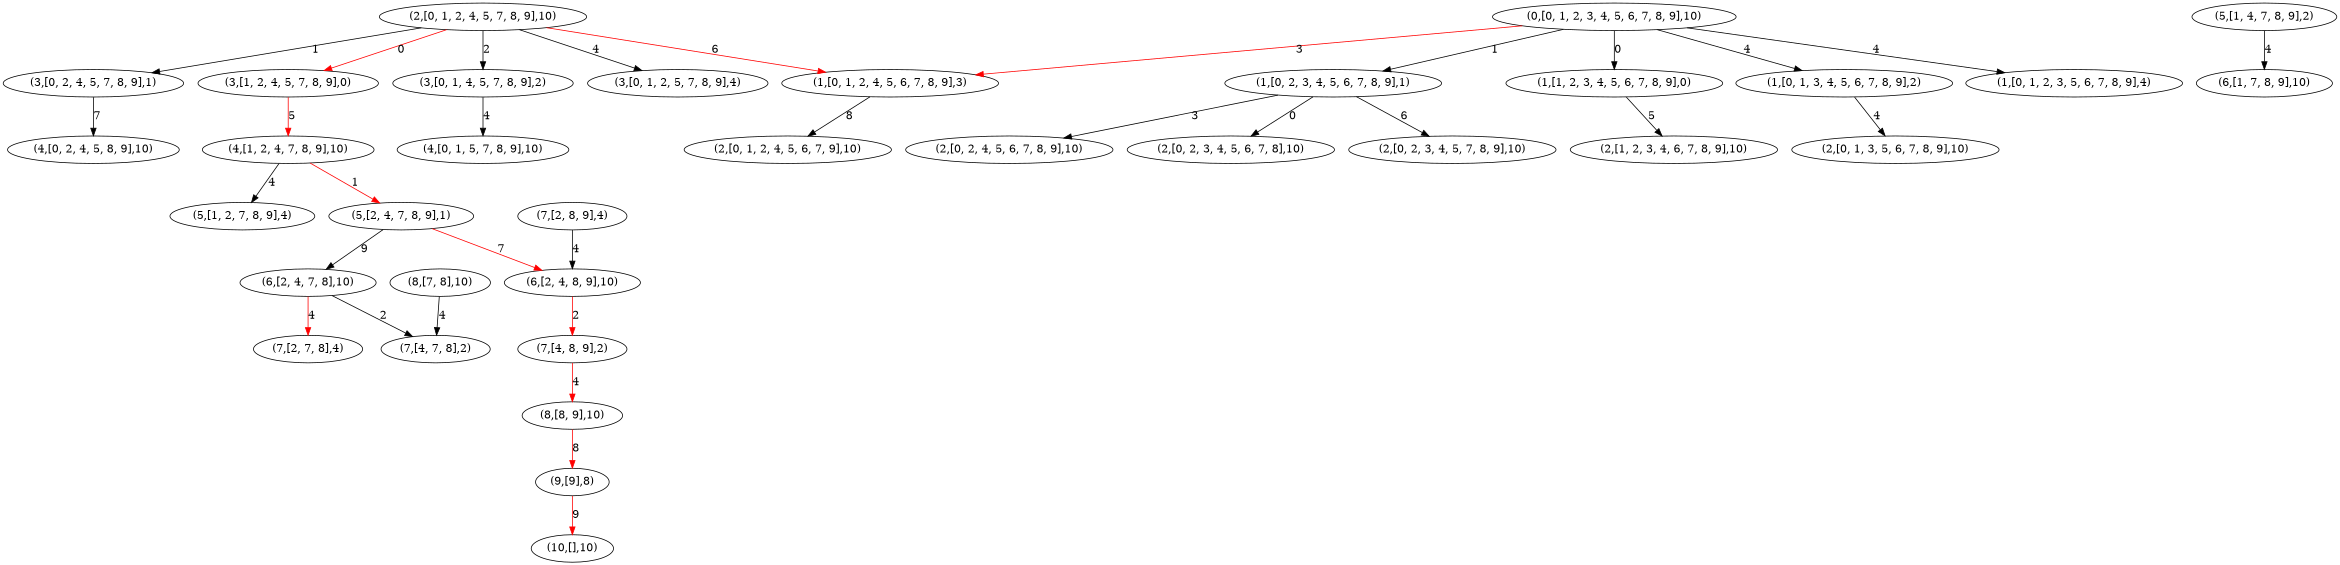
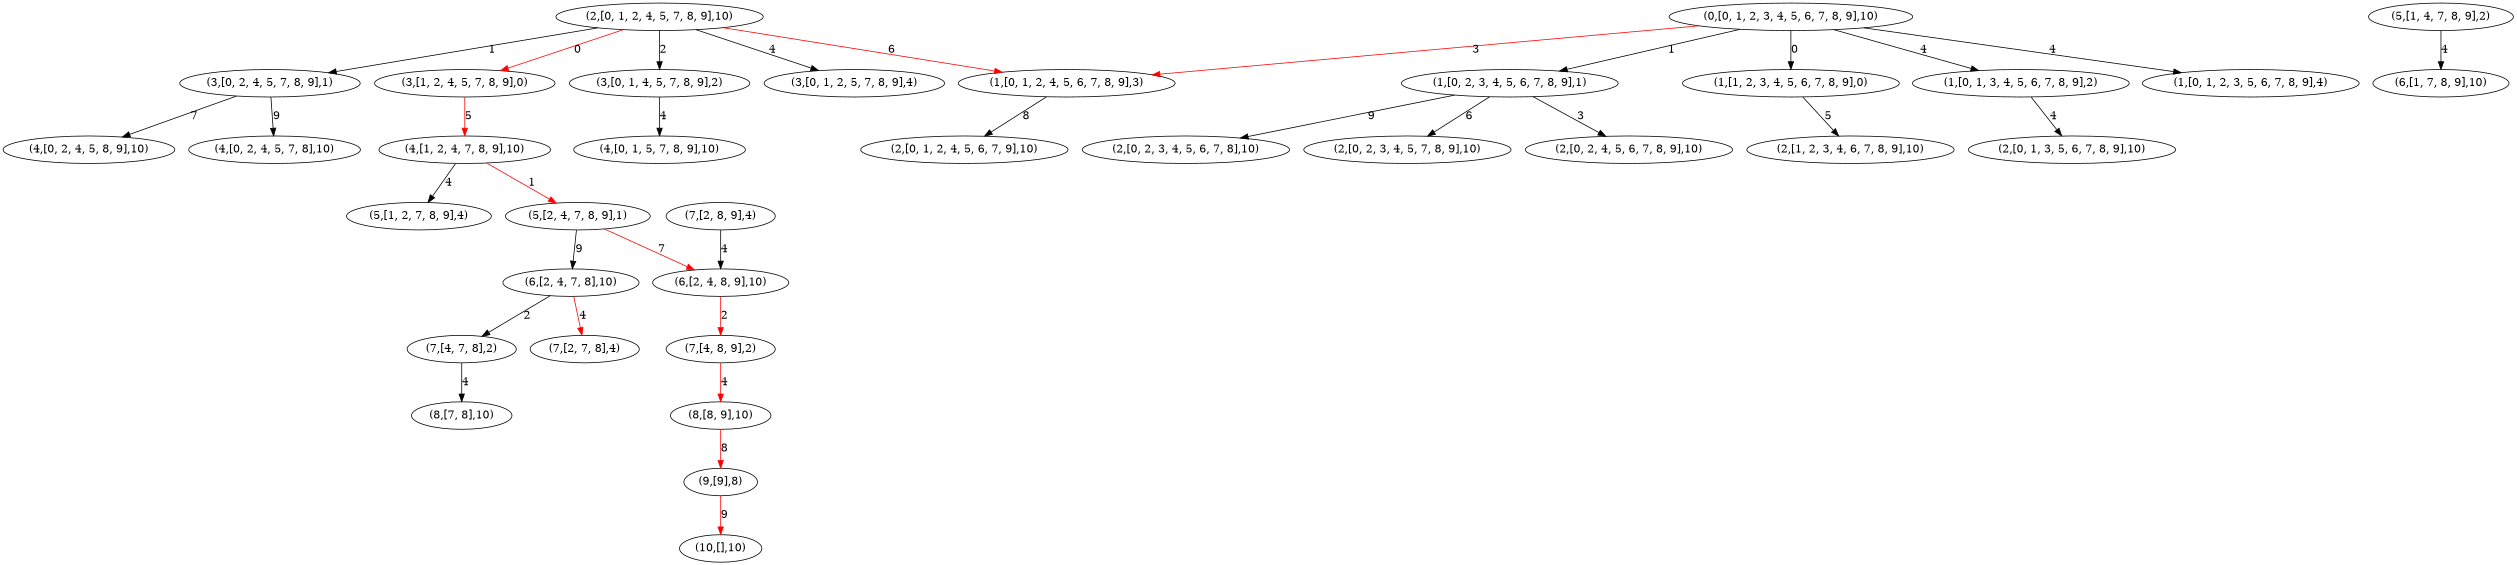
  strict digraph {
    node [color=black]
    n1 [label="(3,[0, 2, 4, 5, 7, 8, 9],1)"]
    n2 [label="(4,[0, 2, 4, 5, 8, 9],10)"]
+   n3 [label="(4,[0, 2, 4, 5, 7, 8],10)"]
    n4 [label="(2,[0, 2, 4, 5, 6, 7, 8, 9],10)"]
    n5 [label="(2,[0, 1, 3, 5, 6, 7, 8, 9],10)"]
    n6 [label="(2,[0, 2, 3, 4, 5, 6, 7, 8],10)"]
    n7 [label="(5,[1, 4, 7, 8, 9],2)"]
    n8 [label="(6,[1, 7, 8, 9],10)"]
    n9 [label="(5,[1, 2, 7, 8, 9],4)"]
    n10 [label="(4,[1, 2, 4, 7, 8, 9],10)"]
    n11 [label="(5,[2, 4, 7, 8, 9],1)"]
    n12 [label="(6,[2, 4, 8, 9],10)"]
    n13 [label="(6,[2, 4, 7, 8],10)"]
    n14 [label="(7,[4, 8, 9],2)"]
    n15 [label="(8,[8, 9],10)"]
    n16 [label="(9,[9],8)"]
    n17 [label="(10,[],10)"]
    n18 [label="(1,[0, 2, 3, 4, 5, 6, 7, 8, 9],1)"]
    n19 [label="(2,[0, 2, 3, 4, 5, 7, 8, 9],10)"]
    n20 [label="(7,[4, 7, 8],2)"]
    n21 [label="(8,[7, 8],10)"]
    n22 [label="(7,[2, 8, 9],4)"]
    n23 [label="(1,[0, 1, 2, 4, 5, 6, 7, 8, 9],3)"]
    n24 [label="(2,[0, 1, 2, 4, 5, 6, 7, 9],10)"]
    n25 [label="(2,[0, 1, 2, 4, 5, 7, 8, 9],10)"]
    n26 [label="(3,[1, 2, 4, 5, 7, 8, 9],0)"]
    n27 [label="(3,[0, 1, 4, 5, 7, 8, 9],2)"]
    n28 [label="(3,[0, 1, 2, 5, 7, 8, 9],4)"]
    n29 [label="(7,[2, 7, 8],4)"]
    n30 [label="(4,[0, 1, 5, 7, 8, 9],10)"]
    n31 [label="(2,[1, 2, 3, 4, 6, 7, 8, 9],10)"]
    n32 [label="(1,[1, 2, 3, 4, 5, 6, 7, 8, 9],0)"]
    n33 [label="(1,[0, 1, 3, 4, 5, 6, 7, 8, 9],2)"]
    n34 [label="(1,[0, 1, 2, 3, 5, 6, 7, 8, 9],4)"]
    n35 [label="(0,[0, 1, 2, 3, 4, 5, 6, 7, 8, 9],10)"]
    n1 -> n2 [label=7]
+   n1 -> n3 [label=9]
    n7 -> n8 [label=4]
    n10 -> n9 [label=4]
    n10 -> n11 [color=red label=1]
    n11 -> n12 [color=red label=7]
    n11 -> n13 [label=9]
    n12 -> n14 [color=red label=2]
    n13 -> n20 [label=2]
    n13 -> n29 [color=red label=4]
    n14 -> n15 [color=red label=4]
    n15 -> n16 [color=red label=8]
    n16 -> n17 [color=red label=9]
    n18 -> n4 [label=3]
-   n18 -> n6 [label=0]
+   n18 -> n6 [label=9]
    n18 -> n19 [label=6]
-   n21 -> n20 [label=4]
+   n20 -> n21 [label=4]
    n22 -> n12 [label=4]
    n23 -> n24 [label=8]
    n25 -> n1 [label=1]
    n25 -> n23 [color=red label=6]
    n25 -> n26 [color=red label=0]
    n25 -> n27 [label=2]
    n25 -> n28 [label=4]
    n26 -> n10 [color=red label=5]
    n27 -> n30 [label=4]
    n32 -> n31 [label=5]
    n33 -> n5 [label=4]
    n35 -> n18 [label=1]
    n35 -> n23 [color=red label=3]
    n35 -> n32 [label=0]
    n35 -> n33 [label=4]
    n35 -> n34 [label=4]
  }
